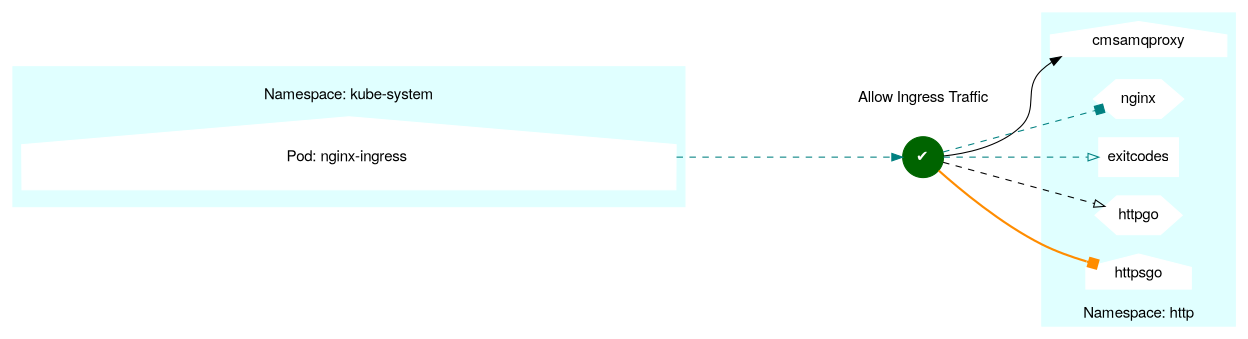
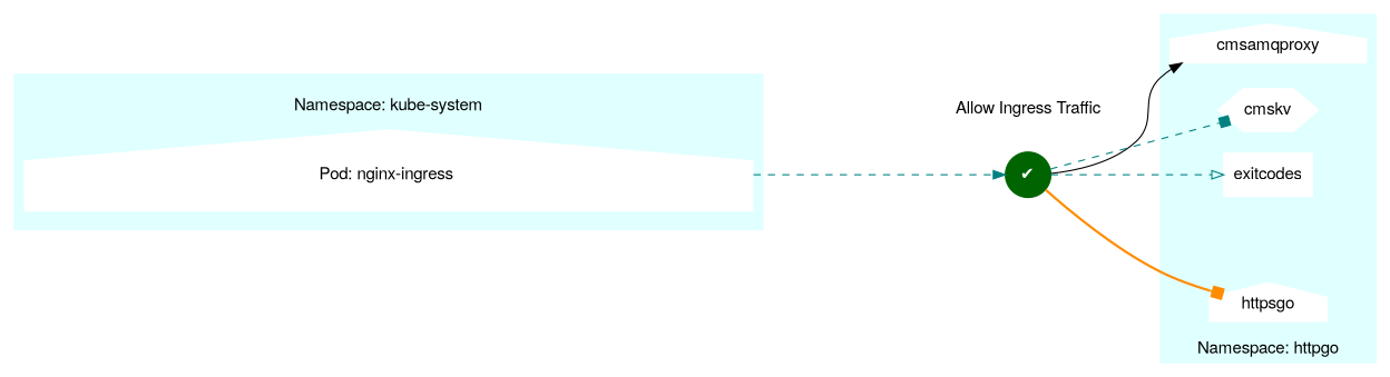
  digraph {
    fontname="Helvetica,Arial,sans-serif"
    rankdir=LR
    node [color=white fontname="Helvetica,Arial,sans-serif" shape=house style=filled labeljust=c]
    edge [arrowhead=normal color=teal fontname="Helvetica,Arial,sans-serif" style=dashed]
    n1 [label="    Pod: nginx-ingress     " margin="1.4,0.2" labeljust=""]
    n2 [label=cmsamqproxy]
-   n3 [label=nginx shape=hexagon]
+   n3 [label=cmskv shape=hexagon]
    n4 [label=exitcodes shape=box]
-   n5 [label=httpgo shape=hexagon]
    n6 [label=httpsgo]
    n7 [label="Allow Ingress Traffic" margin=0 labeljust=""]
    n8 [color=darkgreen fontcolor=white label=<&#10004;> shape=circle labeljust=""]
    subgraph cluster_1 {
      color=lightcyan
      label=" \nNamespace: kube-system"
      labeljust=c
      style=filled
      n1
    }
    subgraph cluster_2 {
      color=lightcyan
-     label="Namespace: http"
+     label="Namespace: httpgo"
      labeljust=c
      labelloc=b
      style=filled
      n2
      n3
      n4
-     n5
      n6
    }
    subgraph cluster_3 {
      color=white
      n7
      n8
    }
    n1 -> n8 [minlen=4]
    n8 -> n2 [color=black style=solid]
    n8 -> n3 [arrowhead=box]
    n8 -> n4 [arrowhead=onormal]
-   n8 -> n5 [arrowhead=onormal color=black]
    n8 -> n6 [arrowhead=box color=darkorange style=bold]
  }
